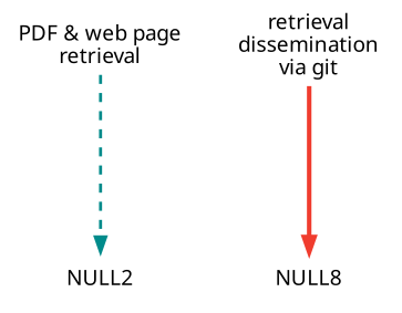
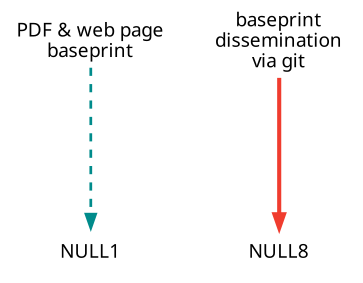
  digraph {
    rankdir=TB
    node [fontname="sans-serif" shape=none]
    edge [minlen=3]
-   NULL2 [width=0]
+   NULL2 [width=0 label=NULL1]
    n2 [label=NULL8 width=0]
-   n3 [label="retrieval\ndissemination\nvia git" width=1.6]
-   n4 [label="PDF & web page\nretrieval" width=1.6]
+   n3 [label="baseprint\ndissemination\nvia git" width=1.6]
+   n4 [label="PDF & web page\nbaseprint" width=1.6]
    n3 -> n2 [color="#f03c2e" penwidth=3]
    n4 -> NULL2 [color=darkcyan penwidth=2 style=dashed]
  }
